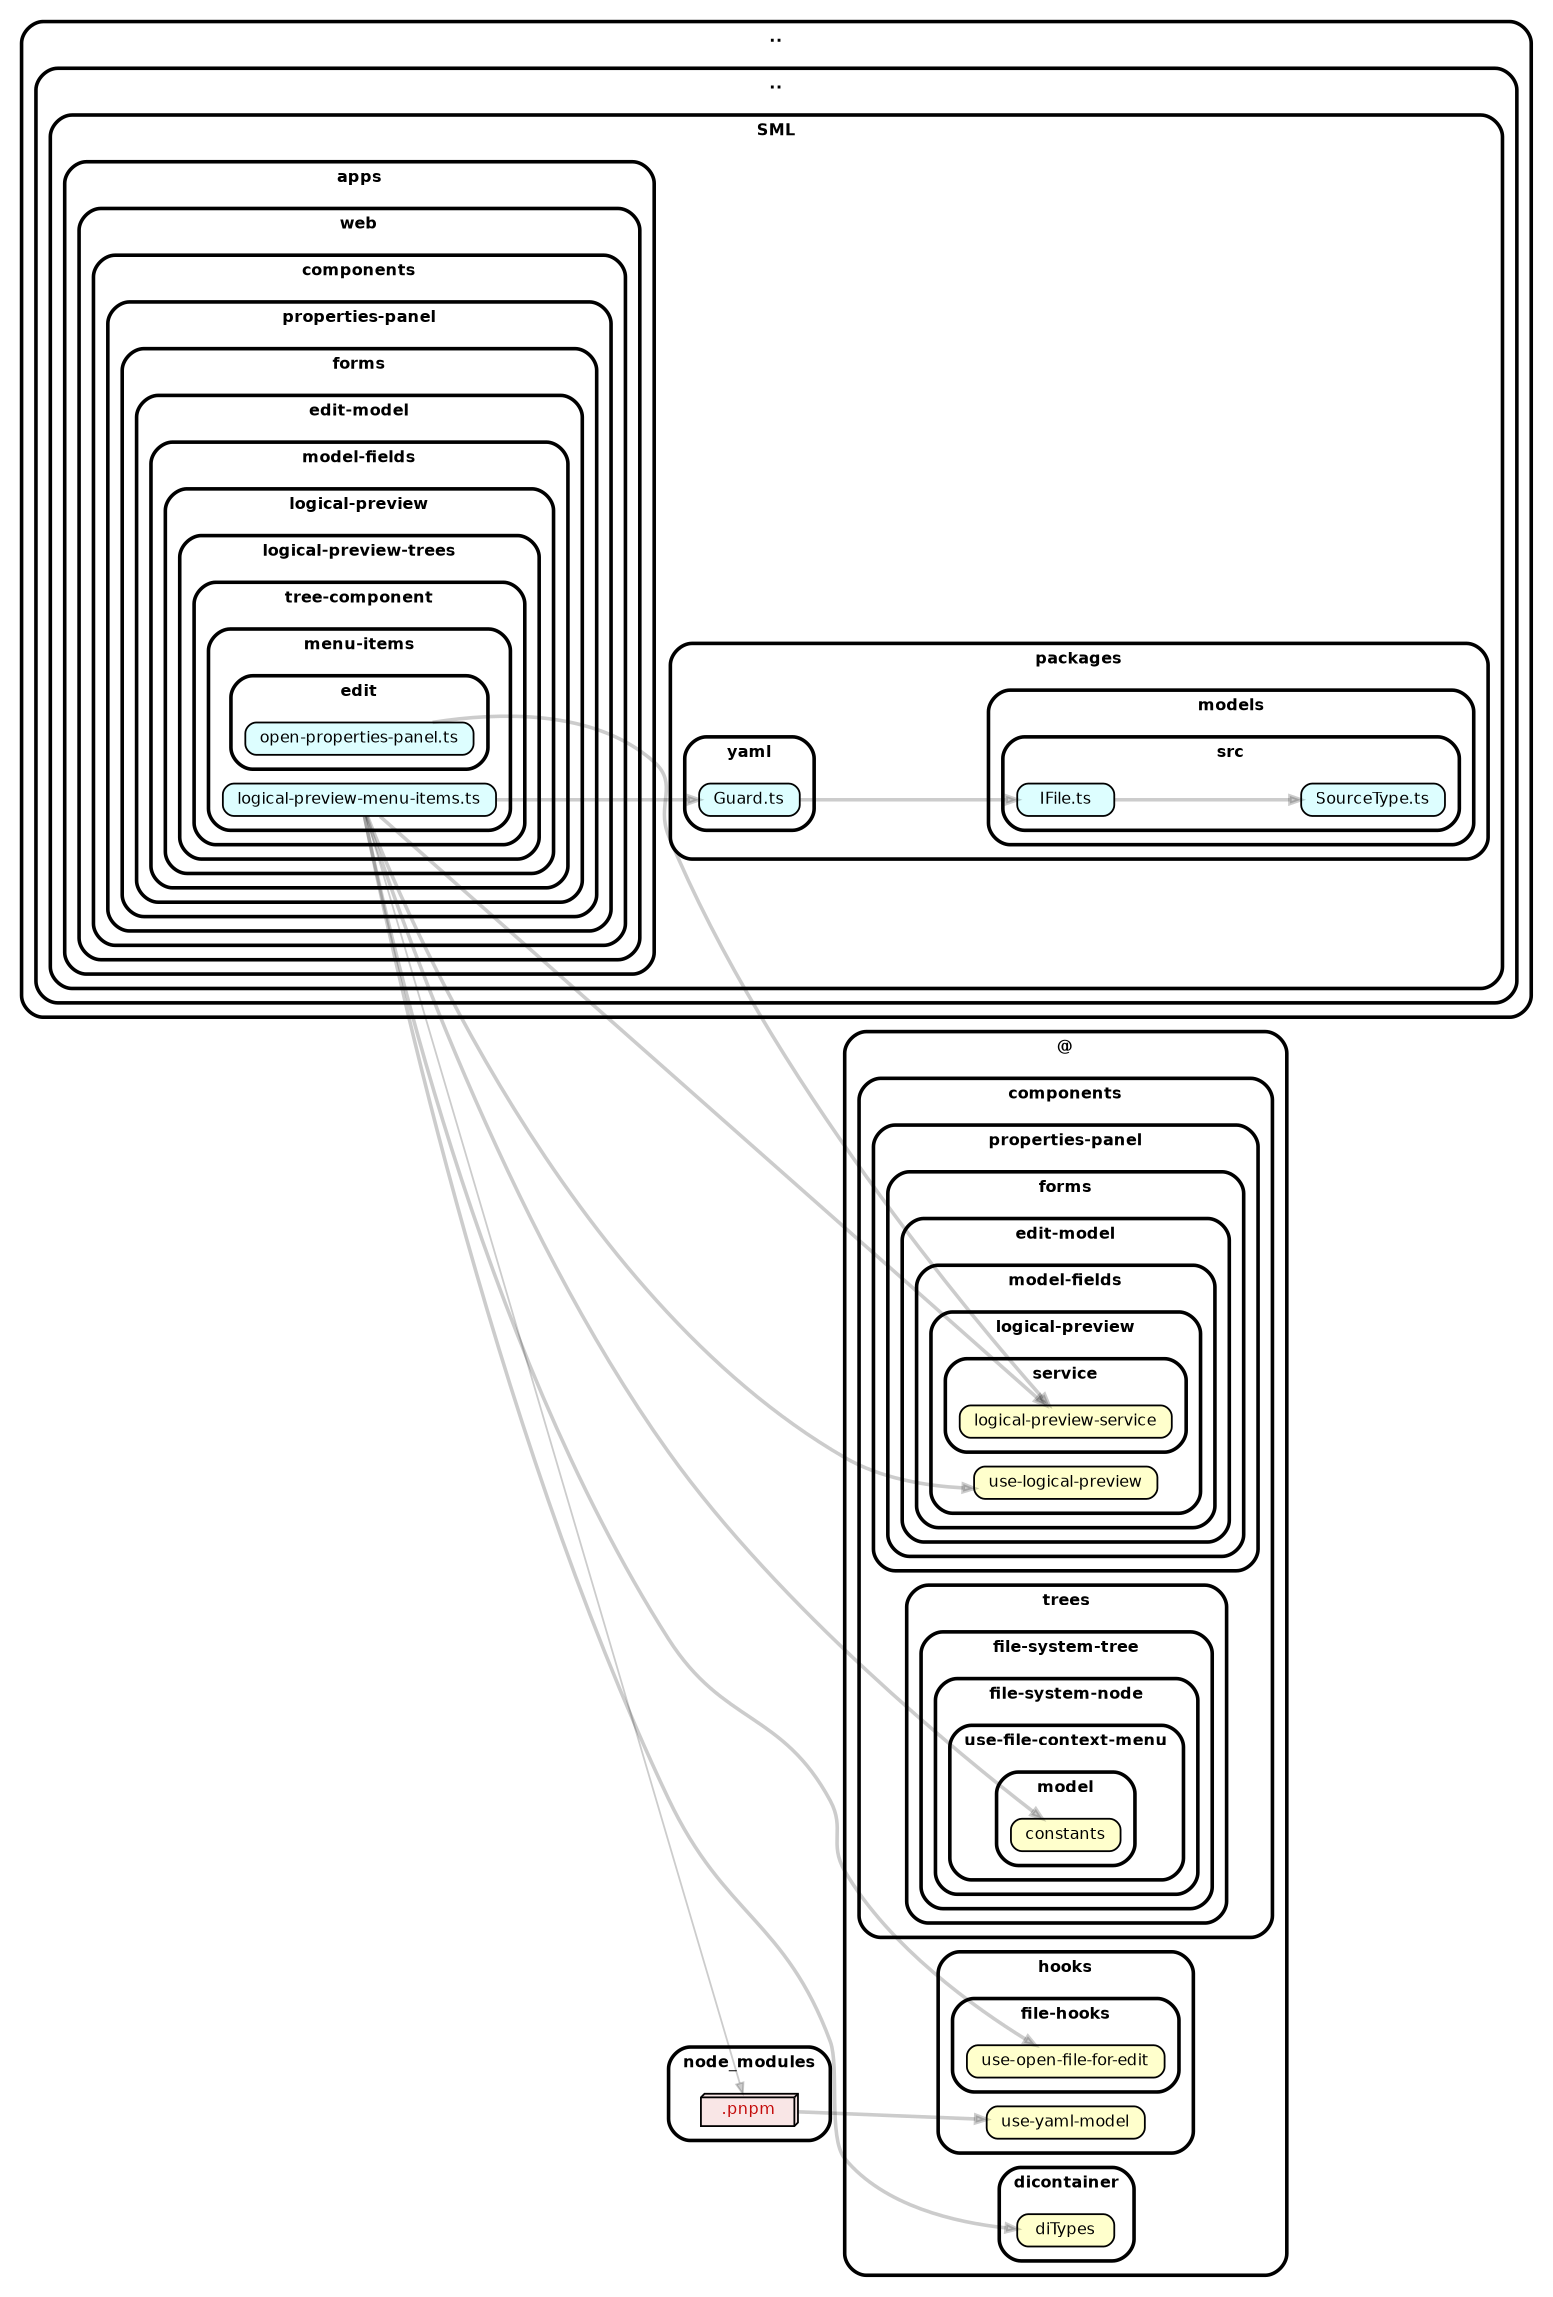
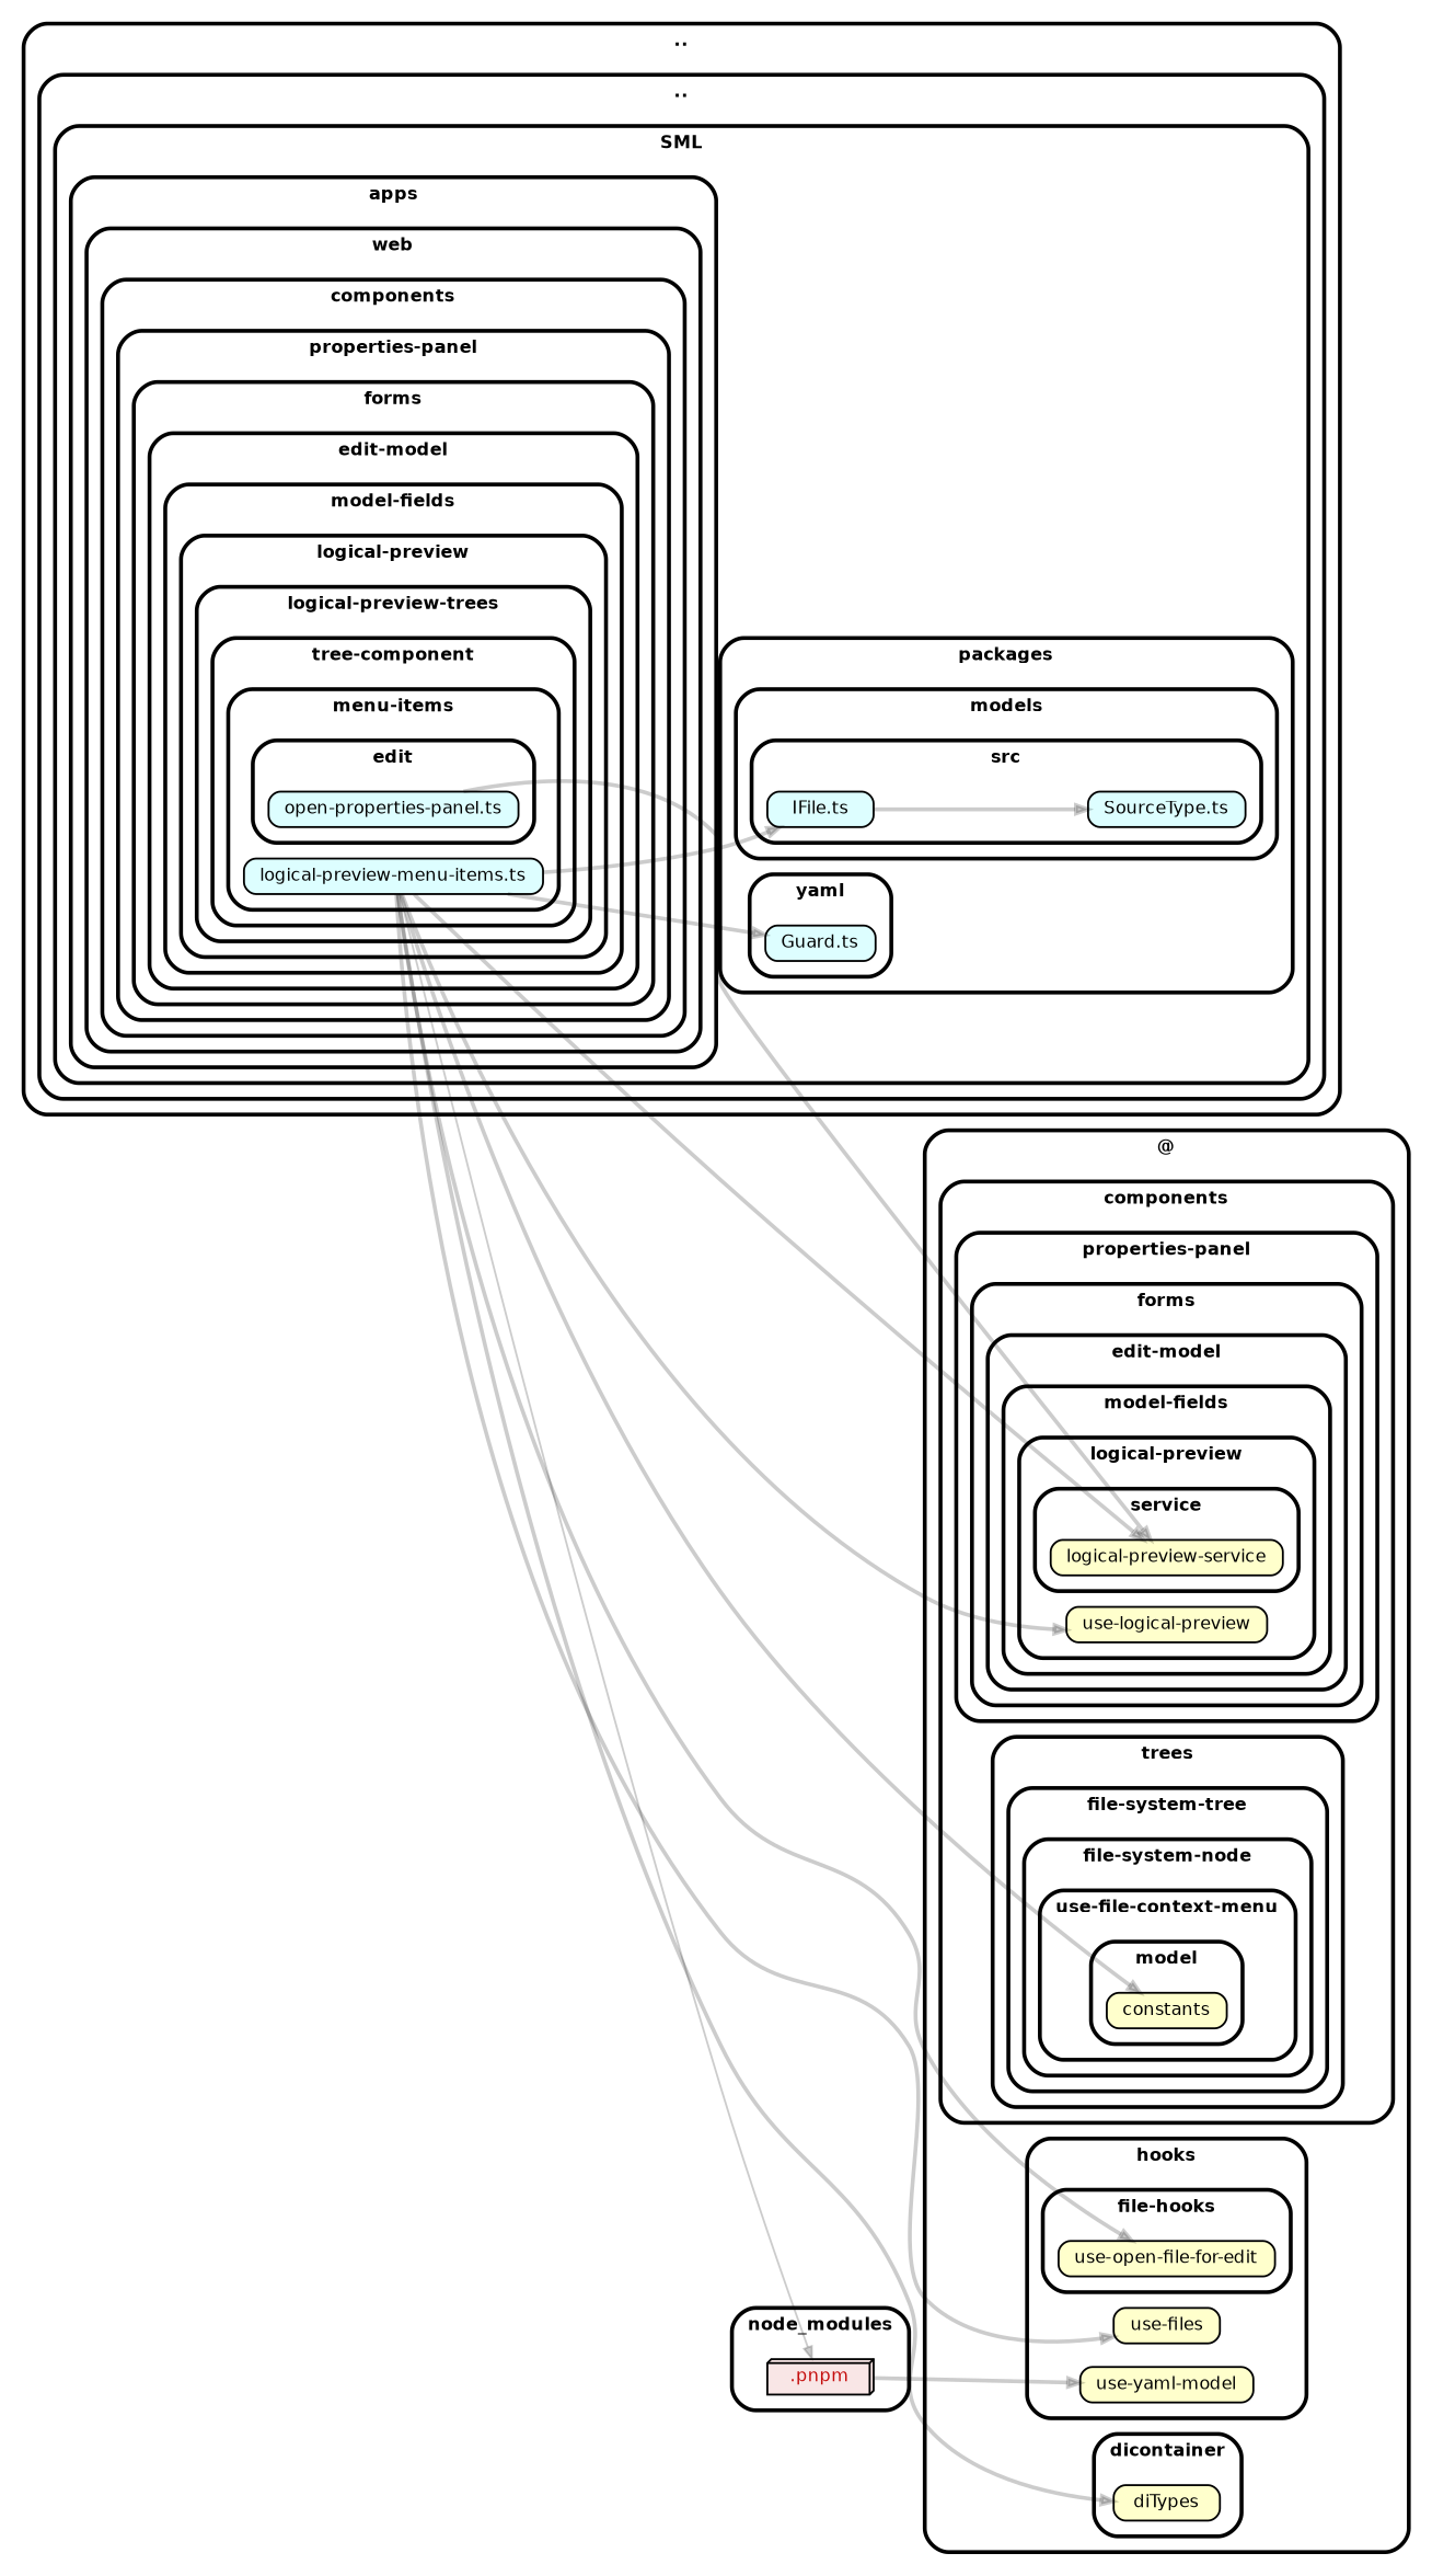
  strict digraph {
    compound=true
    fillcolor="#ffffff"
    fontname="Helvetica-bold"
    fontsize=9
    nodesep=0.16
    rankdir=LR
    ranksep=0.18
    splines=true
    style="rounded,bold,filled"
    node [color=black fillcolor="#ffffcc" fontcolor=black fontname=Helvetica fontsize=9 shape=box style="rounded, filled"]
    edge [arrowhead=normal arrowsize=0.6 color="#00000033" fontname=Helvetica fontsize=9 penwidth=2.0]
    n1 [fillcolor="#ddfeff" height=0.2 label=<open-properties-panel.ts>]
    n2 [fillcolor="#ddfeff" height=0.2 label=<logical-preview-menu-items.ts>]
    n3 [fillcolor="#ddfeff" height=0.2 label=<IFile.ts>]
    n4 [fillcolor="#ddfeff" height=0.2 label=<SourceType.ts>]
    n5 [fillcolor="#ddfeff" height=0.2 label=<Guard.ts>]
    n6 [height=0.2 label=<logical-preview-service>]
    n7 [height=0.2 label=<use-logical-preview>]
    n8 [height=0.2 label=<constants>]
    n9 [height=0.2 label=<use-open-file-for-edit>]
+   n10 [height=0.2 label=<use-files>]
    n11 [height=0.2 label=<use-yaml-model>]
    n12 [height=0.2 label=<diTypes>]
    n13 [fillcolor="#c40b0a1a" fontcolor="#c40b0a" height=0.2 label=<.pnpm> shape=box3d]
    subgraph cluster_1 {
      label=".."
      subgraph cluster_2 {
        label=".."
        subgraph cluster_3 {
          label=SML
          subgraph cluster_4 {
            label=apps
            subgraph cluster_5 {
              label=web
              subgraph cluster_6 {
                label=components
                subgraph cluster_7 {
                  label="properties-panel"
                  subgraph cluster_8 {
                    label=forms
                    subgraph cluster_9 {
                      label="edit-model"
                      subgraph cluster_10 {
                        label="model-fields"
                        subgraph cluster_11 {
                          label="logical-preview"
                          subgraph cluster_12 {
                            label="logical-preview-trees"
                            subgraph cluster_13 {
                              label="tree-component"
                              subgraph cluster_14 {
                                label="menu-items"
                                n2
                                subgraph cluster_15 {
                                  label=edit
                                  n1
                                }
                              }
                            }
                          }
                        }
                      }
                    }
                  }
                }
              }
            }
          }
          subgraph cluster_16 {
            label=packages
            subgraph cluster_17 {
              label=models
              subgraph cluster_18 {
                label=src
                n3
                n4
              }
            }
            subgraph cluster_19 {
              label=yaml
              n5
            }
          }
        }
      }
    }
    subgraph cluster_20 {
      label="@"
      subgraph cluster_21 {
        label=components
        subgraph cluster_22 {
          label="properties-panel"
          subgraph cluster_23 {
            label=forms
            subgraph cluster_24 {
              label="edit-model"
              subgraph cluster_25 {
                label="model-fields"
                subgraph cluster_26 {
                  label="logical-preview"
                  n7
                  subgraph cluster_27 {
                    label=service
                    n6
                  }
                }
              }
            }
          }
        }
        subgraph cluster_28 {
          label=trees
          subgraph cluster_29 {
            label="file-system-tree"
            subgraph cluster_30 {
              label="file-system-node"
              subgraph cluster_31 {
                label="use-file-context-menu"
                subgraph cluster_32 {
                  label=model
                  n8
                }
              }
            }
          }
        }
      }
      subgraph cluster_33 {
        label=hooks
+       n10
        n11
        subgraph cluster_34 {
          label="file-hooks"
          n9
        }
      }
      subgraph cluster_35 {
        label=dicontainer
        n12
      }
    }
    subgraph cluster_36 {
      label=node_modules
      n13
    }
    n1 -> n6
-   n5 -> n3
+   n2 -> n3
    n2 -> n5
    n2 -> n6
    n2 -> n7
    n2 -> n8
    n2 -> n9
+   n2 -> n10
    n2 -> n12
    n2 -> n13 [penwidth=1.0]
    n3 -> n4
    n13 -> n11
  }
